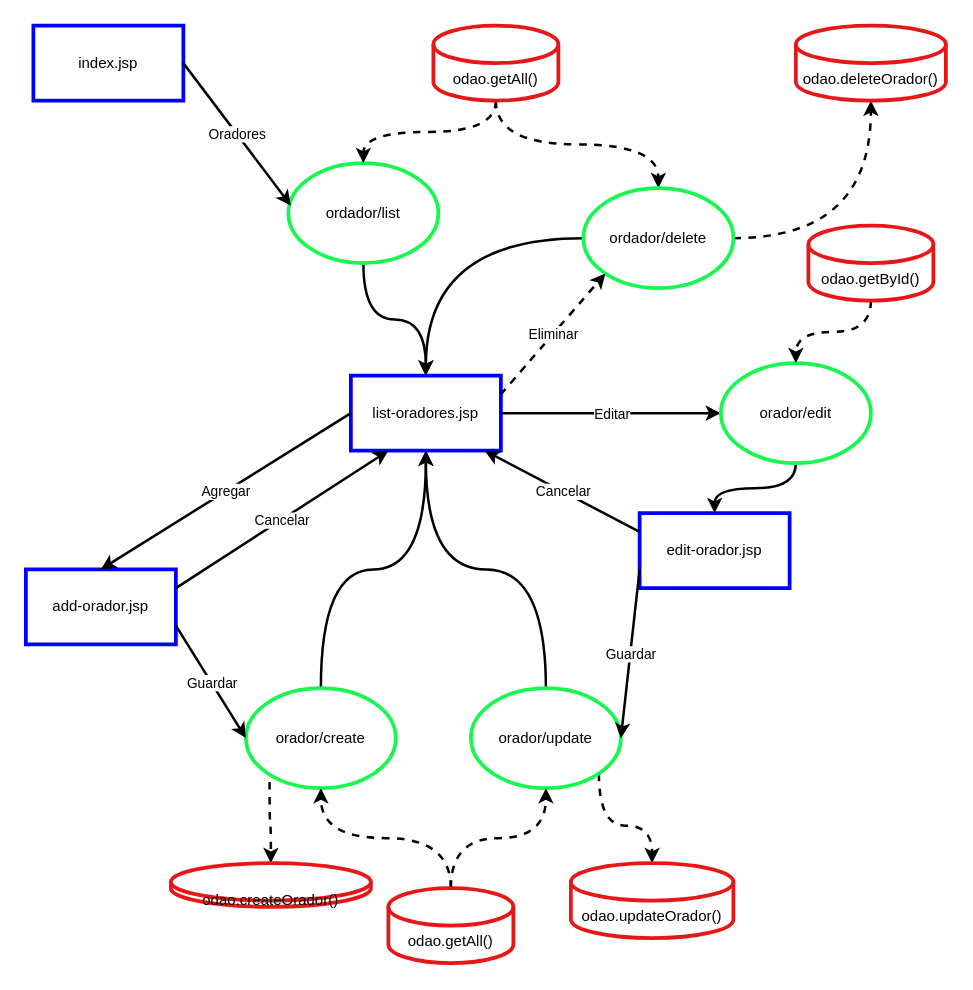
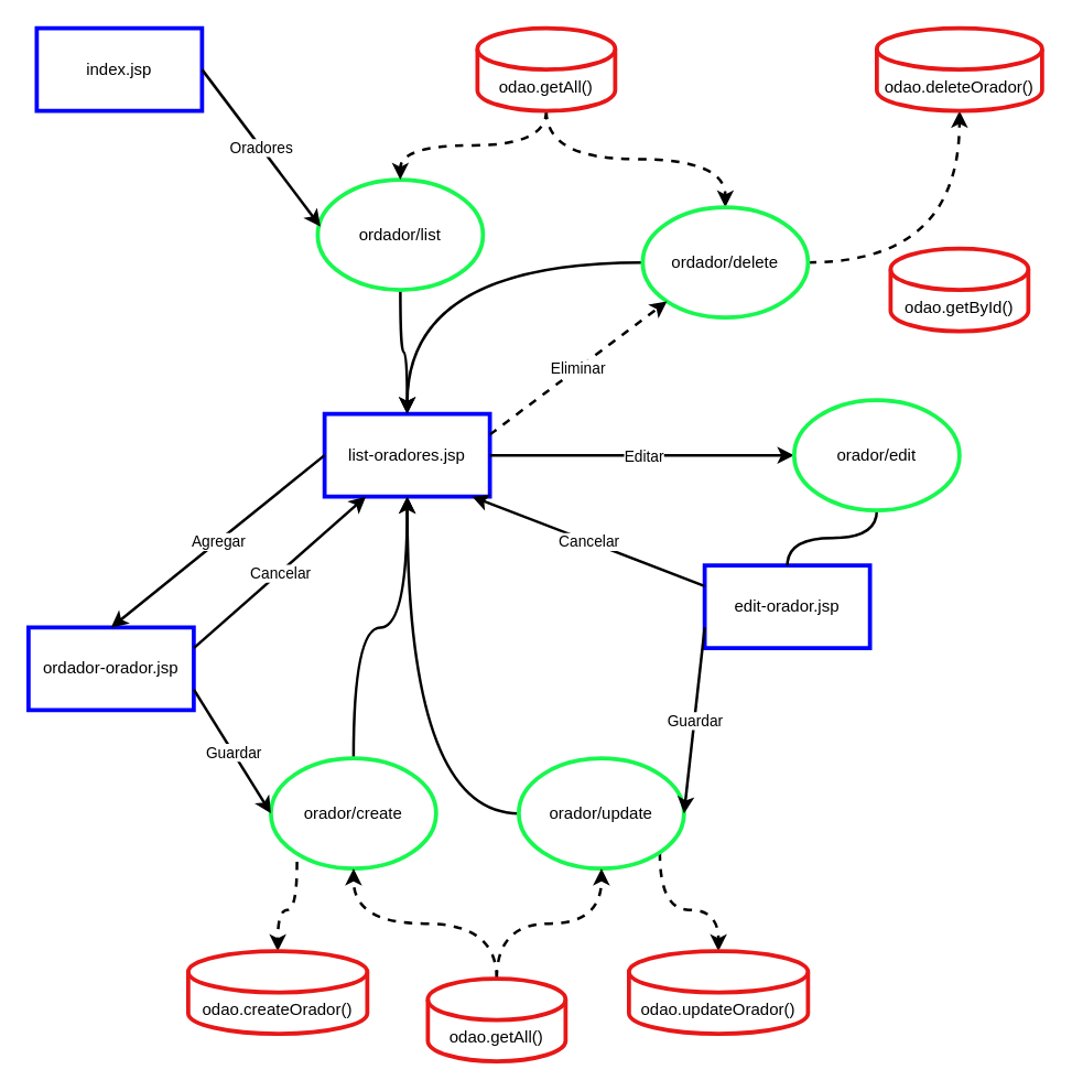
  <mxCell id="0" />
  <mxCell id="1" parent="0" />
  <mxCell id="2" value="index.jsp" style="rounded=0;whiteSpace=wrap;html=1;strokeColor=#0000FF;strokeWidth=3;" parent="1" vertex="1"><mxGeometry x="26" y="20" width="120" height="60" as="geometry" /></mxCell>
- <mxCell id="3" value="list-oradores.jsp" style="rounded=0;whiteSpace=wrap;html=1;strokeColor=#0000FF;strokeWidth=3;" parent="1" vertex="1"><mxGeometry x="280" y="300" width="120" height="60" as="geometry" /></mxCell>
+ <mxCell id="3" value="list-oradores.jsp" style="rounded=0;whiteSpace=wrap;html=1;strokeColor=#0000FF;strokeWidth=3;" parent="1" vertex="1"><mxGeometry x="235" y="300" width="120" height="60" as="geometry" /></mxCell>
  <mxCell id="4" style="edgeStyle=orthogonalEdgeStyle;curved=1;orthogonalLoop=1;jettySize=auto;html=1;entryX=0.5;entryY=0;entryDx=0;entryDy=0;strokeWidth=2;" parent="1" source="5" target="3" edge="1"><mxGeometry relative="1" as="geometry" /></mxCell>
  <mxCell id="5" value="ordador/list" style="ellipse;whiteSpace=wrap;html=1;strokeWidth=3;strokeColor=#18f74f;" parent="1" vertex="1"><mxGeometry x="230" y="130" width="120" height="80" as="geometry" /></mxCell>
- <mxCell id="6" value="add-orador.jsp" style="rounded=0;whiteSpace=wrap;html=1;strokeColor=#0000FF;strokeWidth=3;" parent="1" vertex="1"><mxGeometry x="20" y="455" width="120" height="60" as="geometry" /></mxCell>
+ <mxCell id="6" value="ordador-orador.jsp" style="rounded=0;whiteSpace=wrap;html=1;strokeColor=#0000FF;strokeWidth=3;" parent="1" vertex="1"><mxGeometry x="20" y="455" width="120" height="60" as="geometry" /></mxCell>
  <mxCell id="7" style="edgeStyle=orthogonalEdgeStyle;curved=1;orthogonalLoop=1;jettySize=auto;html=1;entryX=0.5;entryY=1;entryDx=0;entryDy=0;strokeWidth=2;" parent="1" source="9" target="3" edge="1"><mxGeometry relative="1" as="geometry" /></mxCell>
  <mxCell id="8" style="edgeStyle=orthogonalEdgeStyle;curved=1;orthogonalLoop=1;jettySize=auto;html=1;strokeWidth=2;dashed=1;exitX=0.158;exitY=0.938;exitDx=0;exitDy=0;exitPerimeter=0;" parent="1" source="9" target="12" edge="1"><mxGeometry relative="1" as="geometry" /></mxCell>
  <mxCell id="9" value="orador/create" style="ellipse;whiteSpace=wrap;html=1;strokeWidth=3;strokeColor=#18f74f;" parent="1" vertex="1"><mxGeometry x="196" y="550" width="120" height="80" as="geometry" /></mxCell>
  <mxCell id="10" value="" style="endArrow=classic;html=1;curved=1;exitX=1;exitY=0.75;exitDx=0;exitDy=0;entryX=0;entryY=0.5;entryDx=0;entryDy=0;strokeWidth=2;" parent="1" source="6" target="9" edge="1"><mxGeometry relative="1" as="geometry"><mxPoint x="60" y="500" as="sourcePoint" /><mxPoint x="160" y="500" as="targetPoint" /></mxGeometry></mxCell>
  <mxCell id="11" value="Guardar" style="edgeLabel;resizable=0;html=1;align=center;verticalAlign=middle;" parent="10" connectable="0" vertex="1"><mxGeometry relative="1" as="geometry" /></mxCell>
- <mxCell id="12" value="odao.createOrador()" style="shape=cylinder3;whiteSpace=wrap;html=1;boundedLbl=1;backgroundOutline=1;size=15;strokeWidth=3;strokeColor=#e81717;" parent="1" vertex="1"><mxGeometry x="136" y="690" width="160" height="35" as="geometry" /></mxCell>
+ <mxCell id="12" value="odao.createOrador()" style="shape=cylinder3;whiteSpace=wrap;html=1;boundedLbl=1;backgroundOutline=1;size=15;strokeWidth=3;strokeColor=#e81717;" parent="1" vertex="1"><mxGeometry x="136" y="690" width="130" height="60" as="geometry" /></mxCell>
  <mxCell id="13" value="" style="endArrow=classic;html=1;curved=1;exitX=1;exitY=0.25;exitDx=0;exitDy=0;entryX=0.25;entryY=1;entryDx=0;entryDy=0;strokeWidth=2;" parent="1" source="6" target="3" edge="1"><mxGeometry relative="1" as="geometry"><mxPoint x="150" y="420" as="sourcePoint" /><mxPoint x="250" y="420" as="targetPoint" /></mxGeometry></mxCell>
  <mxCell id="14" value="Cancelar" style="edgeLabel;resizable=0;html=1;align=center;verticalAlign=middle;" parent="13" connectable="0" vertex="1"><mxGeometry relative="1" as="geometry" /></mxCell>
  <mxCell id="15" value="" style="endArrow=classic;html=1;curved=1;entryX=0.5;entryY=0;entryDx=0;entryDy=0;exitX=0;exitY=0.5;exitDx=0;exitDy=0;strokeWidth=2;" parent="1" source="3" target="6" edge="1"><mxGeometry relative="1" as="geometry"><mxPoint x="86" y="320" as="sourcePoint" /><mxPoint x="186" y="320" as="targetPoint" /></mxGeometry></mxCell>
  <mxCell id="16" value="Agregar" style="edgeLabel;resizable=0;html=1;align=center;verticalAlign=middle;" parent="15" connectable="0" vertex="1"><mxGeometry relative="1" as="geometry" /></mxCell>
  <mxCell id="17" value="edit-orador.jsp" style="rounded=0;whiteSpace=wrap;html=1;strokeColor=#0000FF;strokeWidth=3;" parent="1" vertex="1"><mxGeometry x="511" y="410" width="120" height="60" as="geometry" /></mxCell>
  <mxCell id="18" value="" style="endArrow=classic;html=1;curved=1;entryX=0;entryY=0.5;entryDx=0;entryDy=0;strokeWidth=2;" parent="1" source="3" target="21" edge="1"><mxGeometry relative="1" as="geometry"><mxPoint x="410" y="330" as="sourcePoint" /><mxPoint x="510" y="330" as="targetPoint" /></mxGeometry></mxCell>
  <mxCell id="19" value="Editar" style="edgeLabel;resizable=0;html=1;align=center;verticalAlign=middle;" parent="18" connectable="0" vertex="1"><mxGeometry relative="1" as="geometry" /></mxCell>
- <mxCell id="20" style="edgeStyle=orthogonalEdgeStyle;curved=1;orthogonalLoop=1;jettySize=auto;html=1;entryX=0.5;entryY=0;entryDx=0;entryDy=0;strokeWidth=2;" parent="1" source="21" target="17" edge="1"><mxGeometry relative="1" as="geometry" /></mxCell>
+ <mxCell id="20" style="edgeStyle=orthogonalEdgeStyle;curved=1;orthogonalLoop=1;jettySize=auto;html=1;entryX=0.5;entryY=0;entryDx=0;entryDy=0;strokeWidth=2;endArrow=none;" parent="1" source="21" target="17" edge="1"><mxGeometry relative="1" as="geometry" /></mxCell>
  <mxCell id="21" value="orador/edit" style="ellipse;whiteSpace=wrap;html=1;strokeWidth=3;strokeColor=#18f74f;" parent="1" vertex="1"><mxGeometry x="576" y="290" width="120" height="80" as="geometry" /></mxCell>
  <mxCell id="22" value="" style="endArrow=classic;html=1;curved=1;entryX=0.892;entryY=1;entryDx=0;entryDy=0;entryPerimeter=0;exitX=0;exitY=0.25;exitDx=0;exitDy=0;strokeWidth=2;" parent="1" source="17" target="3" edge="1"><mxGeometry relative="1" as="geometry"><mxPoint x="356" y="430" as="sourcePoint" /><mxPoint x="456" y="430" as="targetPoint" /></mxGeometry></mxCell>
  <mxCell id="23" value="Cancelar" style="edgeLabel;resizable=0;html=1;align=center;verticalAlign=middle;" parent="22" connectable="0" vertex="1"><mxGeometry relative="1" as="geometry" /></mxCell>
- <mxCell id="24" style="edgeStyle=orthogonalEdgeStyle;curved=1;orthogonalLoop=1;jettySize=auto;html=1;dashed=1;strokeWidth=2;" parent="1" source="25" target="21" edge="1"><mxGeometry relative="1" as="geometry" /></mxCell>
  <mxCell id="25" value="odao.getById()" style="shape=cylinder3;whiteSpace=wrap;html=1;boundedLbl=1;backgroundOutline=1;size=15;strokeWidth=3;strokeColor=#e81717;" parent="1" vertex="1"><mxGeometry x="646" y="180" width="100" height="60" as="geometry" /></mxCell>
  <mxCell id="26" style="edgeStyle=orthogonalEdgeStyle;curved=1;orthogonalLoop=1;jettySize=auto;html=1;entryX=0.5;entryY=0;entryDx=0;entryDy=0;entryPerimeter=0;dashed=1;strokeWidth=2;exitX=1;exitY=1;exitDx=0;exitDy=0;" parent="1" source="28" target="31" edge="1"><mxGeometry relative="1" as="geometry" /></mxCell>
  <mxCell id="27" style="edgeStyle=orthogonalEdgeStyle;curved=1;orthogonalLoop=1;jettySize=auto;html=1;entryX=0.5;entryY=1;entryDx=0;entryDy=0;strokeWidth=2;" parent="1" source="28" target="3" edge="1"><mxGeometry relative="1" as="geometry" /></mxCell>
  <mxCell id="28" value="orador/update" style="ellipse;whiteSpace=wrap;html=1;strokeWidth=3;strokeColor=#18f74f;" parent="1" vertex="1"><mxGeometry x="376" y="550" width="120" height="80" as="geometry" /></mxCell>
  <mxCell id="29" value="" style="endArrow=classic;html=1;curved=1;entryX=1;entryY=0.5;entryDx=0;entryDy=0;exitX=0;exitY=0.75;exitDx=0;exitDy=0;strokeWidth=2;" parent="1" source="17" target="28" edge="1"><mxGeometry relative="1" as="geometry"><mxPoint x="426" y="500" as="sourcePoint" /><mxPoint x="536" y="530" as="targetPoint" /></mxGeometry></mxCell>
  <mxCell id="30" value="Guardar" style="edgeLabel;resizable=0;html=1;align=center;verticalAlign=middle;" parent="29" connectable="0" vertex="1"><mxGeometry relative="1" as="geometry" /></mxCell>
  <mxCell id="31" value="odao.updateOrador()" style="shape=cylinder3;whiteSpace=wrap;html=1;boundedLbl=1;backgroundOutline=1;size=15;strokeWidth=3;strokeColor=#e81717;" parent="1" vertex="1"><mxGeometry x="456" y="690" width="130" height="60" as="geometry" /></mxCell>
  <mxCell id="32" style="edgeStyle=orthogonalEdgeStyle;curved=1;orthogonalLoop=1;jettySize=auto;html=1;entryX=0.5;entryY=0;entryDx=0;entryDy=0;strokeWidth=2;dashed=1;" parent="1" source="34" target="5" edge="1"><mxGeometry relative="1" as="geometry" /></mxCell>
  <mxCell id="33" style="edgeStyle=orthogonalEdgeStyle;curved=1;orthogonalLoop=1;jettySize=auto;html=1;dashed=1;strokeWidth=2;exitX=0.5;exitY=1;exitDx=0;exitDy=0;exitPerimeter=0;" edge="1" parent="1" source="34" target="42"><mxGeometry relative="1" as="geometry" /></mxCell>
  <mxCell id="34" value="odao.getAll()" style="shape=cylinder3;whiteSpace=wrap;html=1;boundedLbl=1;backgroundOutline=1;size=15;strokeWidth=3;strokeColor=#e81717;" parent="1" vertex="1"><mxGeometry x="346" y="20" width="100" height="60" as="geometry" /></mxCell>
  <mxCell id="35" value="" style="endArrow=classic;html=1;curved=1;exitX=1;exitY=0.5;exitDx=0;exitDy=0;entryX=0.017;entryY=0.425;entryDx=0;entryDy=0;entryPerimeter=0;strokeWidth=2;" parent="1" source="2" target="5" edge="1"><mxGeometry relative="1" as="geometry"><mxPoint x="136" y="240" as="sourcePoint" /><mxPoint x="236" y="240" as="targetPoint" /></mxGeometry></mxCell>
  <mxCell id="36" value="Oradores" style="edgeLabel;resizable=0;html=1;align=center;verticalAlign=middle;strokeColor=#e81717;strokeWidth=3;" parent="35" connectable="0" vertex="1"><mxGeometry relative="1" as="geometry" /></mxCell>
  <mxCell id="37" style="edgeStyle=orthogonalEdgeStyle;orthogonalLoop=1;jettySize=auto;html=1;entryX=0.5;entryY=1;entryDx=0;entryDy=0;curved=1;strokeWidth=2;dashed=1;" edge="1" parent="1" source="39" target="9"><mxGeometry relative="1" as="geometry" /></mxCell>
  <mxCell id="38" style="edgeStyle=orthogonalEdgeStyle;orthogonalLoop=1;jettySize=auto;html=1;entryX=0.5;entryY=1;entryDx=0;entryDy=0;curved=1;dashed=1;strokeWidth=2;" edge="1" parent="1" source="39" target="28"><mxGeometry relative="1" as="geometry" /></mxCell>
  <mxCell id="39" value="odao.getAll()" style="shape=cylinder3;whiteSpace=wrap;html=1;boundedLbl=1;backgroundOutline=1;size=15;strokeWidth=3;strokeColor=#e81717;" vertex="1" parent="1"><mxGeometry x="310" y="710" width="100" height="60" as="geometry" /></mxCell>
  <mxCell id="40" style="edgeStyle=orthogonalEdgeStyle;curved=1;orthogonalLoop=1;jettySize=auto;html=1;entryX=0.5;entryY=1;entryDx=0;entryDy=0;entryPerimeter=0;dashed=1;strokeWidth=2;" edge="1" parent="1" source="42" target="45"><mxGeometry relative="1" as="geometry" /></mxCell>
  <mxCell id="41" style="edgeStyle=orthogonalEdgeStyle;curved=1;orthogonalLoop=1;jettySize=auto;html=1;entryX=0.5;entryY=0;entryDx=0;entryDy=0;strokeWidth=2;" edge="1" parent="1" source="42" target="3"><mxGeometry relative="1" as="geometry" /></mxCell>
  <mxCell id="42" value="ordador/delete" style="ellipse;whiteSpace=wrap;html=1;strokeWidth=3;strokeColor=#18f74f;" vertex="1" parent="1"><mxGeometry x="466" y="150" width="120" height="80" as="geometry" /></mxCell>
  <mxCell id="43" value="" style="endArrow=classic;html=1;dashed=1;strokeWidth=2;curved=1;exitX=1;exitY=0.25;exitDx=0;exitDy=0;entryX=0;entryY=1;entryDx=0;entryDy=0;" edge="1" parent="1" source="3" target="42"><mxGeometry relative="1" as="geometry"><mxPoint x="476" y="230" as="sourcePoint" /><mxPoint x="576" y="230" as="targetPoint" /></mxGeometry></mxCell>
  <mxCell id="44" value="Eliminar" style="edgeLabel;resizable=0;html=1;align=center;verticalAlign=middle;" connectable="0" vertex="1" parent="43"><mxGeometry relative="1" as="geometry" /></mxCell>
  <mxCell id="45" value="odao.deleteOrador()" style="shape=cylinder3;whiteSpace=wrap;html=1;boundedLbl=1;backgroundOutline=1;size=15;strokeWidth=3;strokeColor=#e81717;" vertex="1" parent="1"><mxGeometry x="636" y="20" width="120" height="60" as="geometry" /></mxCell>
